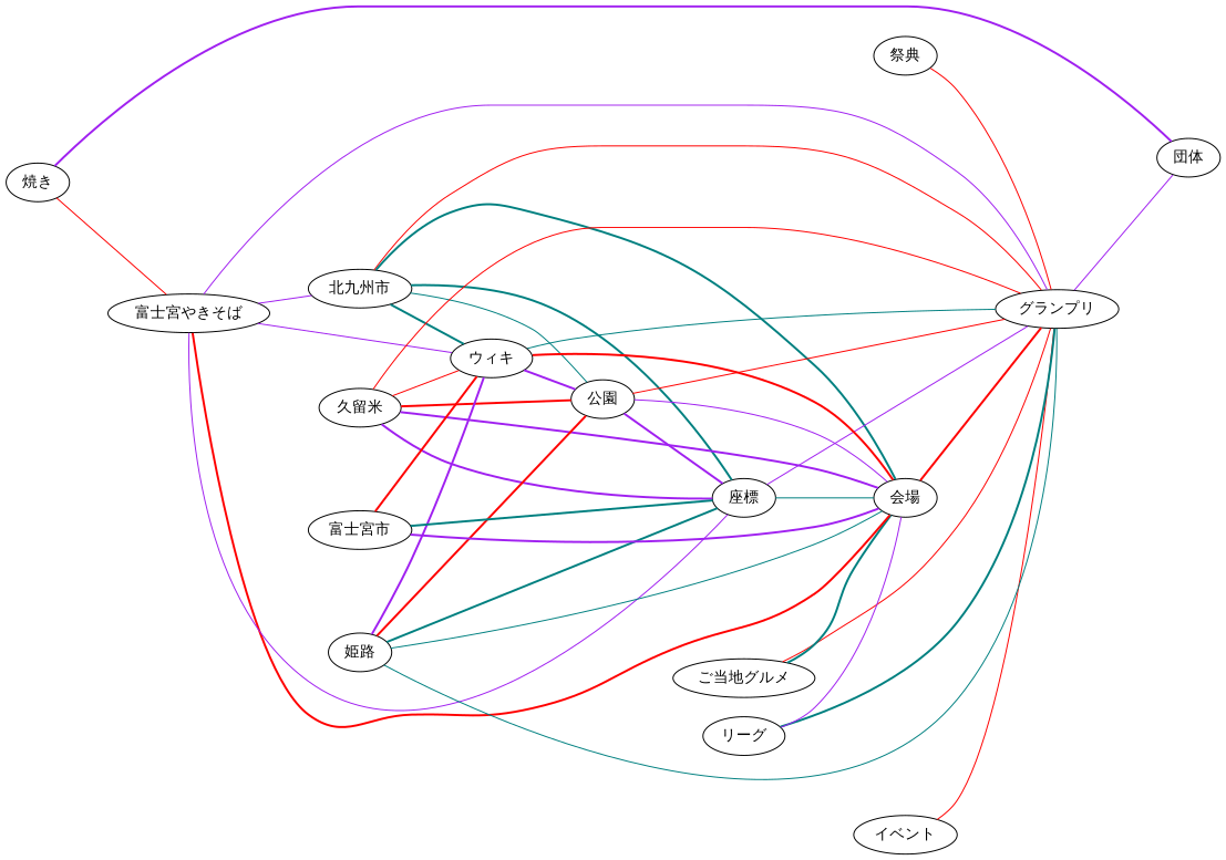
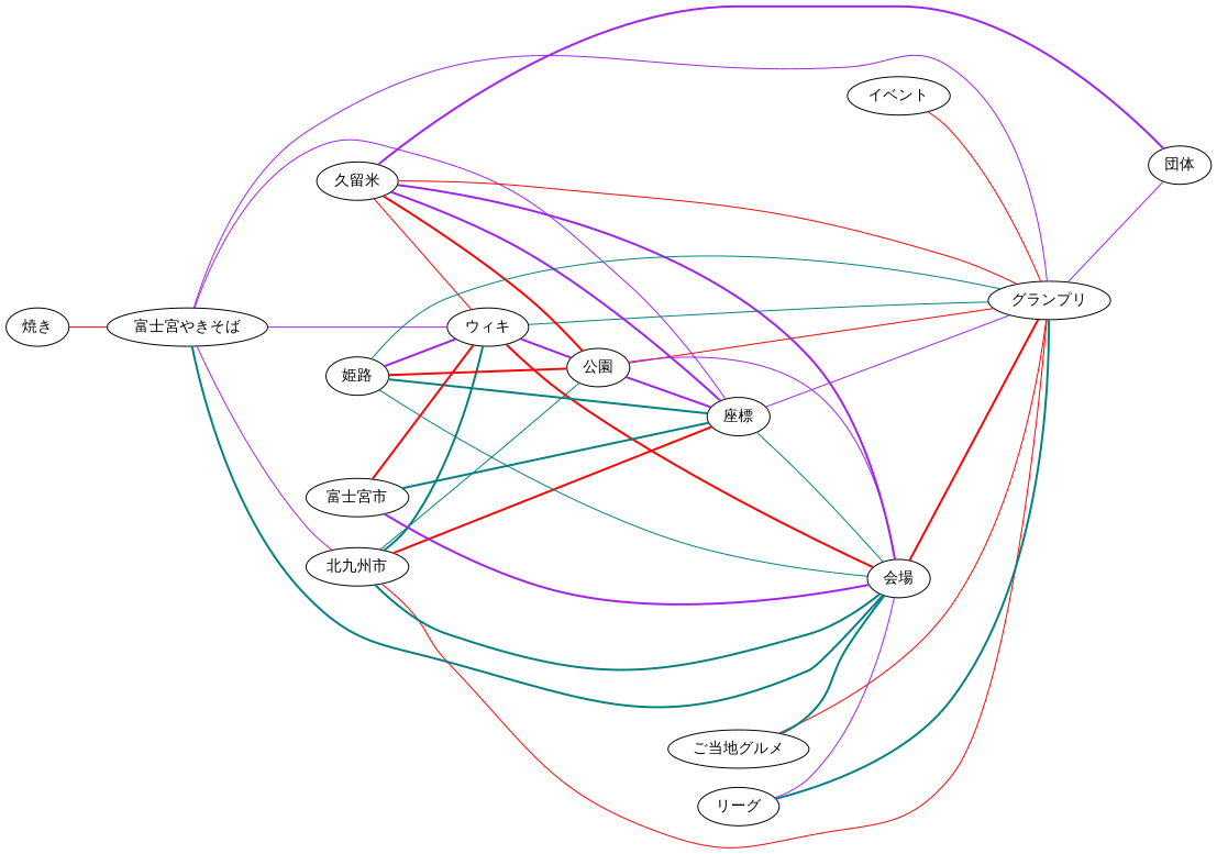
  graph {
    fontname="JetBrains Mono"
    rankdir=LR
    node [fontname="JetBrains Mono"]
    edge [color=purple fontname="JetBrains Mono" style=solid]
    "北九州市"
    "グランプリ"
    "会場"
    "公園"
    "座標"
    "ウィキ"
    "団体"
    "ご当地グルメ"
    "富士宮やきそば"
    "イベント"
-   "祭典"
    "久留米"
    "リーグ"
    "姫路"
    "富士宮市"
    "焼き"
    "北九州市" -- "グランプリ" [color=red]
    "北九州市" -- "会場" [color=teal style=bold]
    "北九州市" -- "公園" [color=teal]
-   "北九州市" -- "座標" [color=teal style=bold]
+   "北九州市" -- "座標" [color=red style=bold]
    "北九州市" -- "ウィキ" [color=teal style=bold]
    "グランプリ" -- "団体"
    "会場" -- "グランプリ" [color=red style=bold]
    "公園" -- "グランプリ" [color=red]
    "公園" -- "会場"
    "公園" -- "座標" [style=bold]
    "座標" -- "グランプリ"
    "座標" -- "会場" [color=teal]
    "ウィキ" -- "グランプリ" [color=teal]
    "ウィキ" -- "会場" [color=red style=bold]
    "ウィキ" -- "公園" [style=bold]
    "ご当地グルメ" -- "グランプリ" [color=red]
    "ご当地グルメ" -- "会場" [color=teal style=bold]
    "富士宮やきそば" -- "北九州市"
    "富士宮やきそば" -- "グランプリ"
-   "富士宮やきそば" -- "会場" [color=red style=bold]
+   "富士宮やきそば" -- "会場" [color=teal style=bold]
    "富士宮やきそば" -- "座標"
    "富士宮やきそば" -- "ウィキ"
    "イベント" -- "グランプリ" [color=red]
-   "祭典" -- "グランプリ" [color=red]
    "久留米" -- "グランプリ" [color=red]
    "久留米" -- "会場" [style=bold]
    "久留米" -- "公園" [color=red style=bold]
    "久留米" -- "座標" [style=bold]
    "久留米" -- "ウィキ" [color=red]
    "リーグ" -- "グランプリ" [color=teal style=bold]
    "リーグ" -- "会場"
    "姫路" -- "グランプリ" [color=teal]
    "姫路" -- "会場" [color=teal]
    "姫路" -- "公園" [color=red style=bold]
    "姫路" -- "座標" [color=teal style=bold]
    "姫路" -- "ウィキ" [style=bold]
    "富士宮市" -- "会場" [style=bold]
    "富士宮市" -- "座標" [color=teal style=bold]
    "富士宮市" -- "ウィキ" [color=red style=bold]
-   "焼き" -- "団体" [style=bold]
+   "久留米" -- "団体" [style=bold]
    "焼き" -- "富士宮やきそば" [color=red]
  }
